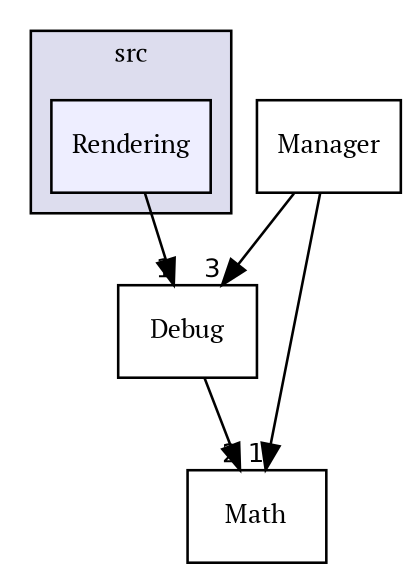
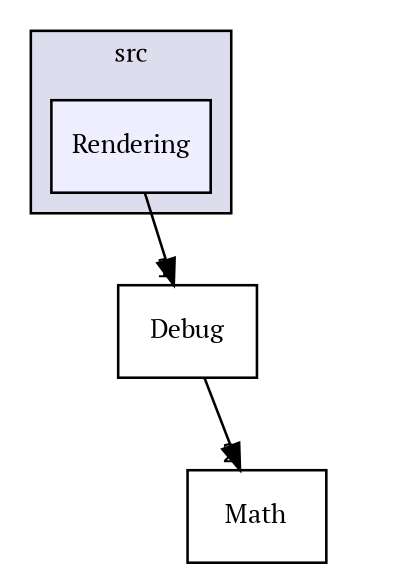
  digraph {
    compound=true
    fontname="PT Serif"
    node [fontname="PT Serif" fontsize=10 shape=box]
    edge [fontname="PT Serif" headlabel=1 labeldistance=1.5 labelfontname=Helvetica labelfontsize=10]
    n1 [fillcolor="#eeeeff" label=Rendering pencolor=black style=filled]
    n2 [label=Debug]
    n3 [label=Math]
-   n4 [label=Manager]
    subgraph cluster_1 {
      bgcolor="#ddddee"
      fontsize=10
      label=src
      pencolor=black
      n1
    }
    n1 -> n2
    n2 -> n3 [headlabel=2]
-   n4 -> n2 [headlabel=3]
-   n4 -> n3
  }
